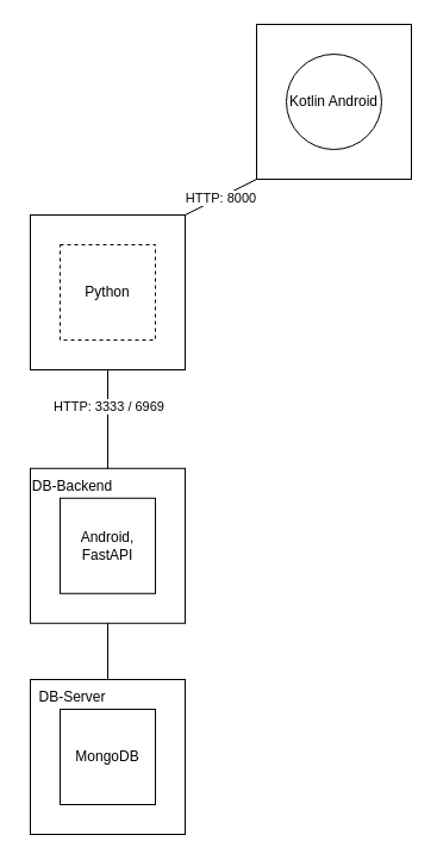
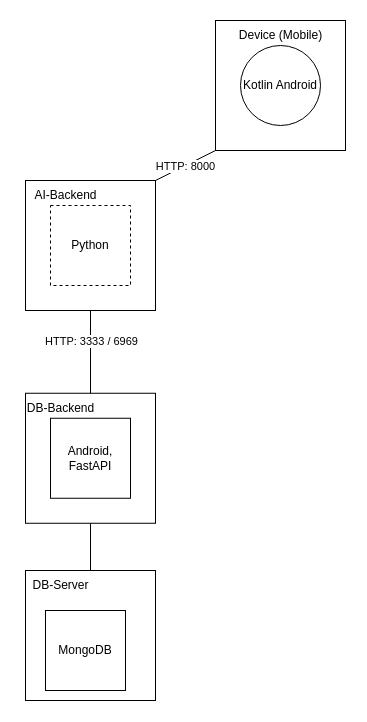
  <mxCell id="0" />
  <mxCell id="1" parent="0" />
  <mxCell id="2" value="" style="whiteSpace=wrap;html=1;aspect=fixed;" parent="1" vertex="1"><mxGeometry x="25" y="180" width="130" height="130" as="geometry" /></mxCell>
+ <mxCell id="3" value="AI-Backend" style="text;html=1;align=center;verticalAlign=middle;resizable=0;points=[];autosize=1;strokeColor=none;fillColor=none;" parent="1" vertex="1"><mxGeometry x="25" y="185" width="80" height="20" as="geometry" /></mxCell>
  <mxCell id="4" value="Python" style="whiteSpace=wrap;html=1;aspect=fixed;dashed=1;" parent="1" vertex="1"><mxGeometry x="50" y="205" width="80" height="80" as="geometry" /></mxCell>
  <mxCell id="5" value="" style="whiteSpace=wrap;html=1;aspect=fixed;" parent="1" vertex="1"><mxGeometry x="215" y="20" width="130" height="130" as="geometry" /></mxCell>
+ <mxCell id="6" value="Device (Mobile)" style="text;html=1;align=center;verticalAlign=middle;resizable=0;points=[];autosize=1;strokeColor=none;fillColor=none;" parent="1" vertex="1"><mxGeometry x="230" y="25" width="100" height="20" as="geometry" /></mxCell>
  <mxCell id="7" value="Kotlin Android" style="ellipse;whiteSpace=wrap;html=1;aspect=fixed;" parent="1" vertex="1"><mxGeometry x="240" y="45" width="80" height="80" as="geometry" /></mxCell>
  <mxCell id="8" value="" style="whiteSpace=wrap;html=1;aspect=fixed;" parent="1" vertex="1"><mxGeometry x="25" y="392.76" width="130" height="130" as="geometry" /></mxCell>
  <mxCell id="9" value="DB-Backend" style="text;html=1;align=center;verticalAlign=middle;resizable=0;points=[];autosize=1;strokeColor=none;fillColor=none;" parent="1" vertex="1"><mxGeometry x="20" y="397.76" width="80" height="20" as="geometry" /></mxCell>
  <mxCell id="10" value="Android, FastAPI" style="whiteSpace=wrap;html=1;aspect=fixed;" parent="1" vertex="1"><mxGeometry x="50" y="417.76" width="80" height="80" as="geometry" /></mxCell>
  <mxCell id="11" value="" style="endArrow=none;html=1;rounded=0;entryX=0;entryY=1;entryDx=0;entryDy=0;exitX=1;exitY=0;exitDx=0;exitDy=0;" parent="1" source="2" target="5" edge="1"><mxGeometry width="50" height="50" relative="1" as="geometry"><mxPoint x="85" y="260" as="sourcePoint" /><mxPoint x="135" y="210" as="targetPoint" /></mxGeometry></mxCell>
  <mxCell id="12" value="HTTP: 8000" style="edgeLabel;html=1;align=center;verticalAlign=middle;resizable=0;points=[];" parent="11" vertex="1" connectable="0"><mxGeometry x="-0.014" relative="1" as="geometry"><mxPoint as="offset" /></mxGeometry></mxCell>
  <mxCell id="13" value="" style="endArrow=none;html=1;rounded=0;entryX=0.5;entryY=1;entryDx=0;entryDy=0;exitX=0.5;exitY=0;exitDx=0;exitDy=0;" parent="1" source="8" target="2" edge="1"><mxGeometry width="50" height="50" relative="1" as="geometry"><mxPoint x="90" y="430" as="sourcePoint" /><mxPoint x="-45" y="350" as="targetPoint" /></mxGeometry></mxCell>
  <mxCell id="14" value="HTTP: 3333 / 6969" style="edgeLabel;html=1;align=center;verticalAlign=middle;resizable=0;points=[];" parent="13" vertex="1" connectable="0"><mxGeometry x="0.265" relative="1" as="geometry"><mxPoint as="offset" /></mxGeometry></mxCell>
  <mxCell id="15" value="" style="whiteSpace=wrap;html=1;aspect=fixed;" parent="1" vertex="1"><mxGeometry x="25" y="570" width="130" height="130" as="geometry" /></mxCell>
  <mxCell id="16" value="DB-Server" style="text;html=1;align=center;verticalAlign=middle;resizable=0;points=[];autosize=1;strokeColor=none;fillColor=none;" parent="1" vertex="1"><mxGeometry x="25" y="575" width="70" height="20" as="geometry" /></mxCell>
- <mxCell id="17" value="MongoDB" style="whiteSpace=wrap;html=1;aspect=fixed;" parent="1" vertex="1"><mxGeometry x="50" y="595" width="80" height="80" as="geometry" /></mxCell>
+ <mxCell id="17" value="MongoDB" style="whiteSpace=wrap;html=1;aspect=fixed;" parent="1" vertex="1"><mxGeometry x="45" y="610" width="80" height="80" as="geometry" /></mxCell>
  <mxCell id="18" value="" style="endArrow=none;html=1;rounded=0;entryX=0.5;entryY=1;entryDx=0;entryDy=0;exitX=0.5;exitY=0;exitDx=0;exitDy=0;" parent="1" source="15" target="8" edge="1"><mxGeometry width="50" height="50" relative="1" as="geometry"><mxPoint x="99.6" y="612.76" as="sourcePoint" /><mxPoint x="99.6" y="530" as="targetPoint" /></mxGeometry></mxCell>
